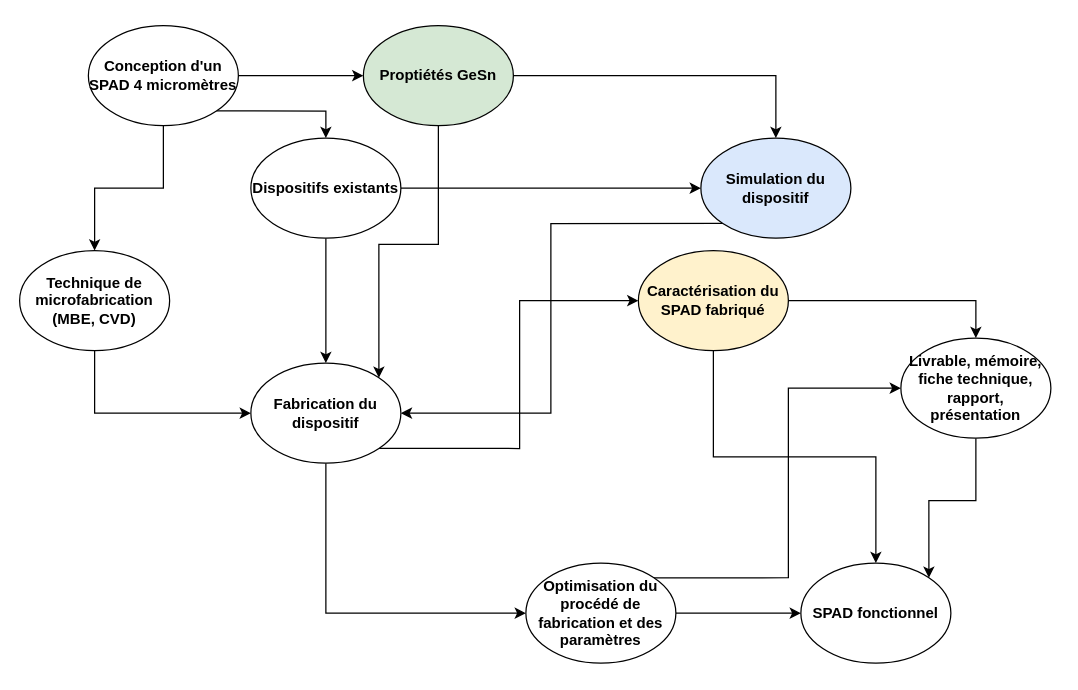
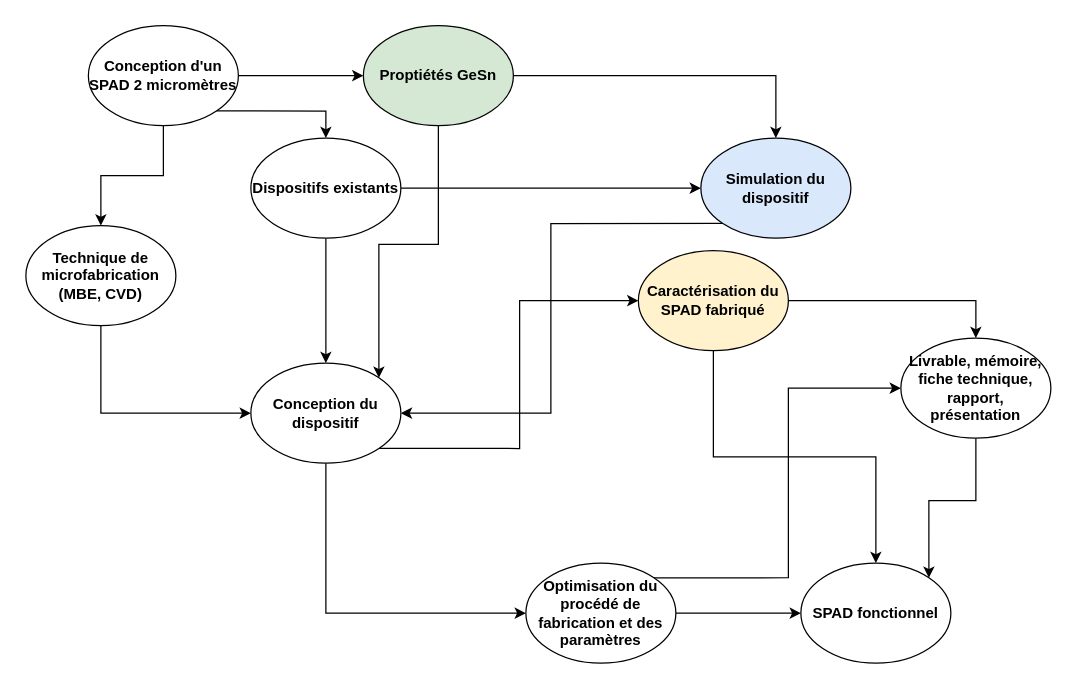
  <mxCell id="0" />
  <mxCell id="1" parent="0" />
  <mxCell id="2" style="edgeStyle=orthogonalEdgeStyle;rounded=0;orthogonalLoop=1;jettySize=auto;html=1;exitX=1;exitY=0.5;exitDx=0;exitDy=0;entryX=0;entryY=0.5;entryDx=0;entryDy=0;" edge="1" parent="1" source="5" target="9"><mxGeometry relative="1" as="geometry"><mxPoint x="270" y="70" as="targetPoint" /></mxGeometry></mxCell>
  <mxCell id="3" style="edgeStyle=orthogonalEdgeStyle;rounded=0;orthogonalLoop=1;jettySize=auto;html=1;exitX=0.5;exitY=1;exitDx=0;exitDy=0;entryX=0.5;entryY=0;entryDx=0;entryDy=0;" edge="1" parent="1" source="5" target="14"><mxGeometry relative="1" as="geometry" /></mxCell>
  <mxCell id="4" style="edgeStyle=orthogonalEdgeStyle;rounded=0;orthogonalLoop=1;jettySize=auto;html=1;exitX=1;exitY=1;exitDx=0;exitDy=0;entryX=0.5;entryY=0;entryDx=0;entryDy=0;" edge="1" parent="1" source="5" target="12"><mxGeometry relative="1" as="geometry" /></mxCell>
- <mxCell id="5" value="Conception d'un SPAD 4 micromètres" style="ellipse;whiteSpace=wrap;html=1;fontStyle=1" vertex="1" parent="1"><mxGeometry x="70" y="20" width="120" height="80" as="geometry" /></mxCell>
+ <mxCell id="5" value="Conception d'un SPAD 2 micromètres" style="ellipse;whiteSpace=wrap;html=1;fontStyle=1" vertex="1" parent="1"><mxGeometry x="70" y="20" width="120" height="80" as="geometry" /></mxCell>
  <mxCell id="6" value="SPAD fonctionnel" style="ellipse;whiteSpace=wrap;html=1;fontStyle=1" vertex="1" parent="1"><mxGeometry x="640" y="450" width="120" height="80" as="geometry" /></mxCell>
  <mxCell id="7" style="edgeStyle=orthogonalEdgeStyle;rounded=0;orthogonalLoop=1;jettySize=auto;html=1;exitX=1;exitY=0.5;exitDx=0;exitDy=0;entryX=0.5;entryY=0;entryDx=0;entryDy=0;" edge="1" parent="1" source="9" target="22"><mxGeometry relative="1" as="geometry" /></mxCell>
  <mxCell id="8" style="edgeStyle=orthogonalEdgeStyle;rounded=0;orthogonalLoop=1;jettySize=auto;html=1;exitX=0.5;exitY=1;exitDx=0;exitDy=0;entryX=1;entryY=0;entryDx=0;entryDy=0;" edge="1" parent="1" source="9" target="17"><mxGeometry relative="1" as="geometry" /></mxCell>
  <mxCell id="9" value="Proptiétés GeSn" style="ellipse;whiteSpace=wrap;html=1;fontStyle=1;fillColor=#d5e8d4;" vertex="1" parent="1"><mxGeometry x="290" y="20" width="120" height="80" as="geometry" /></mxCell>
  <mxCell id="10" style="edgeStyle=orthogonalEdgeStyle;rounded=0;orthogonalLoop=1;jettySize=auto;html=1;exitX=0.5;exitY=1;exitDx=0;exitDy=0;" edge="1" parent="1" source="12" target="17"><mxGeometry relative="1" as="geometry" /></mxCell>
  <mxCell id="11" style="edgeStyle=orthogonalEdgeStyle;rounded=0;orthogonalLoop=1;jettySize=auto;html=1;exitX=1;exitY=0.5;exitDx=0;exitDy=0;entryX=0;entryY=0.5;entryDx=0;entryDy=0;" edge="1" parent="1" source="12" target="22"><mxGeometry relative="1" as="geometry" /></mxCell>
  <mxCell id="12" value="Dispositifs existants" style="ellipse;whiteSpace=wrap;html=1;fontStyle=1" vertex="1" parent="1"><mxGeometry x="200" y="110" width="120" height="80" as="geometry" /></mxCell>
  <mxCell id="13" style="edgeStyle=orthogonalEdgeStyle;rounded=0;orthogonalLoop=1;jettySize=auto;html=1;exitX=0.5;exitY=1;exitDx=0;exitDy=0;entryX=0;entryY=0.5;entryDx=0;entryDy=0;" edge="1" parent="1" source="14" target="17"><mxGeometry relative="1" as="geometry" /></mxCell>
- <mxCell id="14" value="Technique de microfabrication (MBE, CVD)" style="ellipse;whiteSpace=wrap;html=1;fontStyle=1" vertex="1" parent="1"><mxGeometry x="15" y="200" width="120" height="80" as="geometry" /></mxCell>
+ <mxCell id="14" value="Technique de microfabrication (MBE, CVD)" style="ellipse;whiteSpace=wrap;html=1;fontStyle=1" vertex="1" parent="1"><mxGeometry x="20" y="180" width="120" height="80" as="geometry" /></mxCell>
  <mxCell id="15" style="edgeStyle=orthogonalEdgeStyle;rounded=0;orthogonalLoop=1;jettySize=auto;html=1;exitX=1;exitY=1;exitDx=0;exitDy=0;entryX=0;entryY=0.5;entryDx=0;entryDy=0;" edge="1" parent="1" source="17" target="25"><mxGeometry relative="1" as="geometry" /></mxCell>
  <mxCell id="16" style="edgeStyle=orthogonalEdgeStyle;rounded=0;orthogonalLoop=1;jettySize=auto;html=1;exitX=0.5;exitY=1;exitDx=0;exitDy=0;entryX=0;entryY=0.5;entryDx=0;entryDy=0;" edge="1" parent="1" source="17" target="20"><mxGeometry relative="1" as="geometry" /></mxCell>
- <mxCell id="17" value="Fabrication du dispositif" style="ellipse;whiteSpace=wrap;html=1;fontStyle=1" vertex="1" parent="1"><mxGeometry x="200" y="290" width="120" height="80" as="geometry" /></mxCell>
+ <mxCell id="17" value="Conception du dispositif" style="ellipse;whiteSpace=wrap;html=1;fontStyle=1" vertex="1" parent="1"><mxGeometry x="200" y="290" width="120" height="80" as="geometry" /></mxCell>
  <mxCell id="18" style="edgeStyle=orthogonalEdgeStyle;rounded=0;orthogonalLoop=1;jettySize=auto;html=1;exitX=1;exitY=0.5;exitDx=0;exitDy=0;entryX=0;entryY=0.5;entryDx=0;entryDy=0;" edge="1" parent="1" source="20" target="6"><mxGeometry relative="1" as="geometry" /></mxCell>
  <mxCell id="19" style="edgeStyle=orthogonalEdgeStyle;rounded=0;orthogonalLoop=1;jettySize=auto;html=1;exitX=1;exitY=0;exitDx=0;exitDy=0;entryX=0;entryY=0.5;entryDx=0;entryDy=0;" edge="1" parent="1" source="20" target="27"><mxGeometry relative="1" as="geometry"><mxPoint x="680" y="310" as="targetPoint" /></mxGeometry></mxCell>
  <mxCell id="20" value="Optimisation du procédé de fabrication et des paramètres" style="ellipse;whiteSpace=wrap;html=1;fontStyle=1" vertex="1" parent="1"><mxGeometry x="420" y="450" width="120" height="80" as="geometry" /></mxCell>
  <mxCell id="21" style="edgeStyle=orthogonalEdgeStyle;rounded=0;orthogonalLoop=1;jettySize=auto;html=1;exitX=0;exitY=1;exitDx=0;exitDy=0;entryX=1;entryY=0.5;entryDx=0;entryDy=0;" edge="1" parent="1" source="22" target="17"><mxGeometry relative="1" as="geometry" /></mxCell>
  <mxCell id="22" value="Simulation du dispositif" style="ellipse;whiteSpace=wrap;html=1;fontStyle=1;fillColor=#dae8fc;" vertex="1" parent="1"><mxGeometry x="560" y="110" width="120" height="80" as="geometry" /></mxCell>
  <mxCell id="23" style="edgeStyle=orthogonalEdgeStyle;rounded=0;orthogonalLoop=1;jettySize=auto;html=1;exitX=0.5;exitY=1;exitDx=0;exitDy=0;entryX=0.5;entryY=0;entryDx=0;entryDy=0;" edge="1" parent="1" source="25" target="6"><mxGeometry relative="1" as="geometry" /></mxCell>
  <mxCell id="24" style="edgeStyle=orthogonalEdgeStyle;rounded=0;orthogonalLoop=1;jettySize=auto;html=1;exitX=1;exitY=0.5;exitDx=0;exitDy=0;entryX=0.5;entryY=0;entryDx=0;entryDy=0;" edge="1" parent="1" source="25" target="27"><mxGeometry relative="1" as="geometry"><mxPoint x="740" y="270" as="targetPoint" /></mxGeometry></mxCell>
  <mxCell id="25" value="Caractérisation du SPAD fabriqué" style="ellipse;whiteSpace=wrap;html=1;fontStyle=1;fillColor=#fff2cc;" vertex="1" parent="1"><mxGeometry x="510" y="200" width="120" height="80" as="geometry" /></mxCell>
  <mxCell id="26" style="edgeStyle=orthogonalEdgeStyle;rounded=0;orthogonalLoop=1;jettySize=auto;html=1;exitX=0.5;exitY=1;exitDx=0;exitDy=0;entryX=1;entryY=0;entryDx=0;entryDy=0;" edge="1" parent="1" source="27" target="6"><mxGeometry relative="1" as="geometry"><mxPoint x="740" y="350" as="sourcePoint" /></mxGeometry></mxCell>
  <mxCell id="27" value="Livrable, mémoire, fiche technique, rapport, présentation" style="ellipse;whiteSpace=wrap;html=1;fontStyle=1" vertex="1" parent="1"><mxGeometry x="720" y="270" width="120" height="80" as="geometry" /></mxCell>
